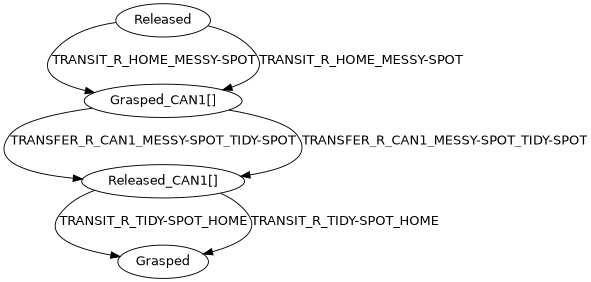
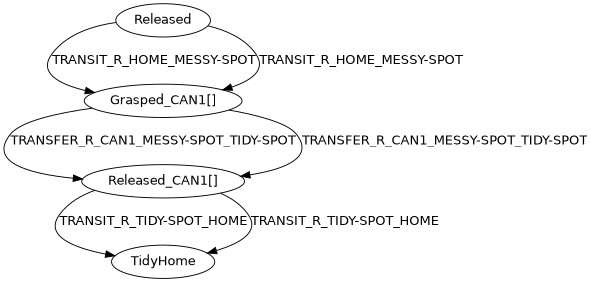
  digraph {
    fontname="DejaVu Sans"
    node [fontname="DejaVu Sans"]
    edge [fontname="DejaVu Sans" jspace=rarm weight=0]
    n1 [label=Released]
    "Grasped_CAN1[]"
    "Released_CAN1[]"
-   TidyHome [label=Grasped]
+   TidyHome
    n1 -> "Grasped_CAN1[]" [label="TRANSIT_R_HOME_MESSY-SPOT"]
    n1 -> "Grasped_CAN1[]" [jspace=rarm_U_chest label="TRANSIT_R_HOME_MESSY-SPOT"]
    "Grasped_CAN1[]" -> "Released_CAN1[]" [label="TRANSFER_R_CAN1_MESSY-SPOT_TIDY-SPOT"]
    "Grasped_CAN1[]" -> "Released_CAN1[]" [jspace=rarm_U_chest label="TRANSFER_R_CAN1_MESSY-SPOT_TIDY-SPOT"]
    "Released_CAN1[]" -> TidyHome [label="TRANSIT_R_TIDY-SPOT_HOME"]
    "Released_CAN1[]" -> TidyHome [jspace=rarm_U_chest label="TRANSIT_R_TIDY-SPOT_HOME"]
  }
